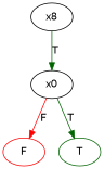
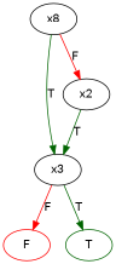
  digraph {
    fontname=Lato
    node [fontname=Lato shape=oval]
    edge [color=darkgreen fontname=Lato]
    n1 [color=red label=F]
    n2 [color=darkgreen label=T]
-   n3 [label=x0]
+   n3 [label=x3]
+   n4 [label=x2]
    n5 [label=x8]
    n3 -> n1 [color=red label=F]
    n3 -> n2 [label=T]
+   n4 -> n3 [label=T]
    n5 -> n3 [label=T]
+   n5 -> n4 [color=red label=F]
  }
